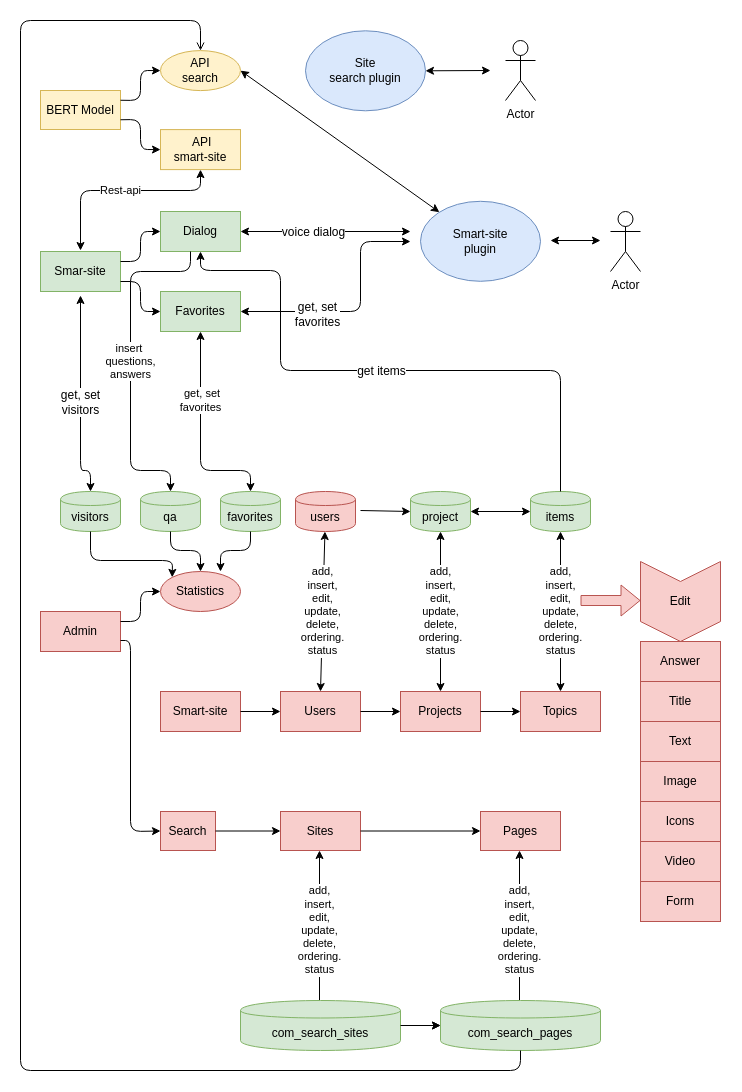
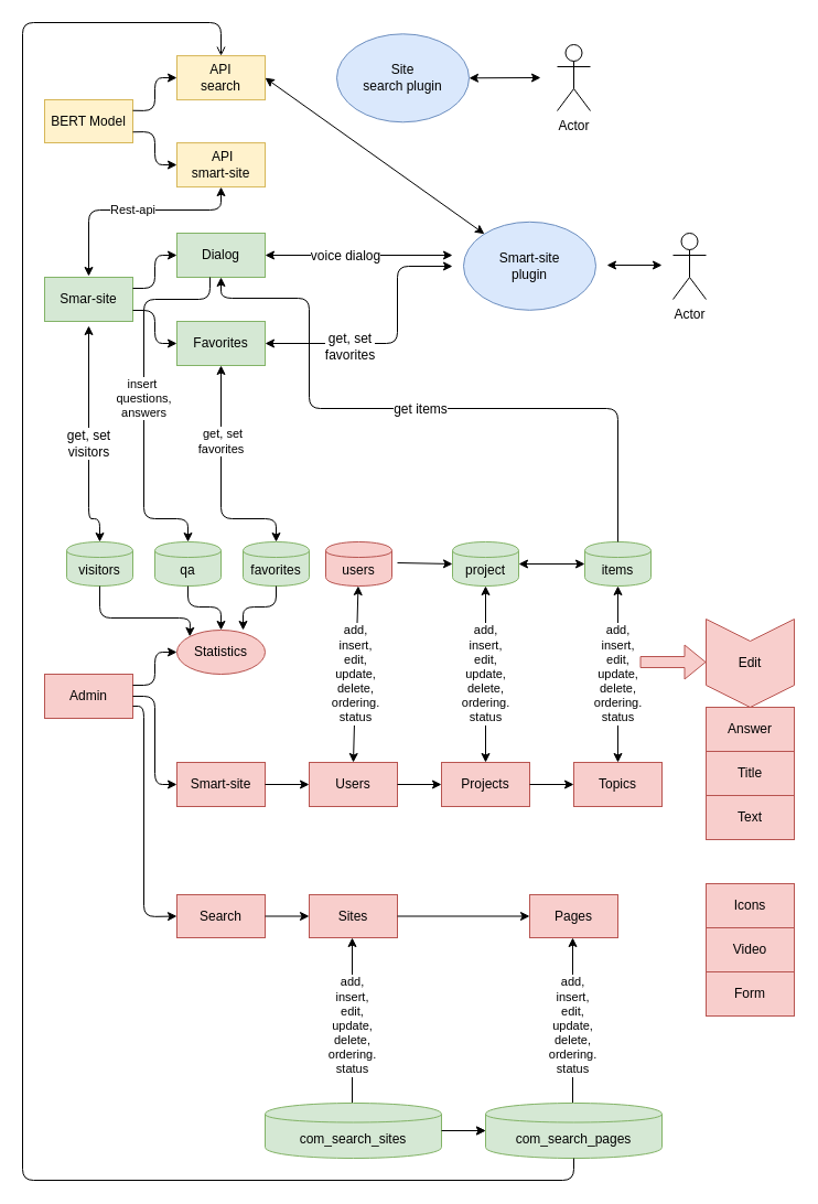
  <mxCell id="0" />
  <mxCell id="1" parent="0" />
  <mxCell id="2" value="Smar-site" style="rounded=0;whiteSpace=wrap;html=1;fillColor=#d5e8d4;strokeColor=#82b366;" parent="1" vertex="1"><mxGeometry x="40" y="251" width="80" height="40" as="geometry" /></mxCell>
  <mxCell id="3" value="&amp;nbsp;API&lt;br&gt;smart-site" style="rounded=0;whiteSpace=wrap;html=1;fillColor=#fff2cc;strokeColor=#d6b656;" parent="1" vertex="1"><mxGeometry x="160" y="129.1" width="80" height="40" as="geometry" /></mxCell>
  <mxCell id="4" value="Аdmin" style="rounded=0;whiteSpace=wrap;html=1;fillColor=#f8cecc;strokeColor=#b85450;" parent="1" vertex="1"><mxGeometry x="40" y="611" width="80" height="40" as="geometry" /></mxCell>
  <mxCell id="5" value="" style="endArrow=classic;html=1;entryX=0;entryY=0.5;entryDx=0;entryDy=0;exitX=1;exitY=0.25;exitDx=0;exitDy=0;" parent="1" source="4" edge="1"><mxGeometry width="50" height="50" relative="1" as="geometry"><mxPoint x="160" y="661" as="sourcePoint" /><mxPoint x="160" y="591" as="targetPoint" /><Array as="points"><mxPoint x="140" y="621" /><mxPoint x="140" y="591" /></Array></mxGeometry></mxCell>
  <mxCell id="6" value="Smart-site" style="rounded=0;whiteSpace=wrap;html=1;fillColor=#f8cecc;strokeColor=#b85450;" parent="1" vertex="1"><mxGeometry x="160" y="691" width="80" height="40" as="geometry" /></mxCell>
+ <mxCell id="7" value="" style="endArrow=classic;html=1;entryX=0;entryY=0.5;entryDx=0;entryDy=0;exitX=1;exitY=0.5;exitDx=0;exitDy=0;" parent="1" source="4" target="6" edge="1"><mxGeometry width="50" height="50" relative="1" as="geometry"><mxPoint x="130" y="771" as="sourcePoint" /><mxPoint x="180" y="721" as="targetPoint" /><Array as="points"><mxPoint x="140" y="631" /><mxPoint x="140" y="711" /></Array></mxGeometry></mxCell>
  <mxCell id="8" value="Users" style="rounded=0;whiteSpace=wrap;html=1;fillColor=#f8cecc;strokeColor=#b85450;" parent="1" vertex="1"><mxGeometry x="280" y="691" width="80" height="40" as="geometry" /></mxCell>
  <mxCell id="9" value="users" style="shape=cylinder;whiteSpace=wrap;html=1;boundedLbl=1;backgroundOutline=1;fillColor=#f8cecc;strokeColor=#b85450;" parent="1" vertex="1"><mxGeometry x="295" y="491" width="60" height="40" as="geometry" /></mxCell>
  <mxCell id="10" value="add, &lt;br&gt;insert, &lt;br&gt;edit, &lt;br&gt;update, &lt;br&gt;delete, &lt;br&gt;ordering. &lt;br&gt;status" style="endArrow=classic;startArrow=classic;html=1;" parent="1" source="9" edge="1"><mxGeometry width="50" height="50" relative="1" as="geometry"><mxPoint x="140" y="821" as="sourcePoint" /><mxPoint x="320" y="691" as="targetPoint" /></mxGeometry></mxCell>
  <mxCell id="11" value="" style="endArrow=classic;html=1;entryX=0;entryY=0.5;entryDx=0;entryDy=0;exitX=1;exitY=0.5;exitDx=0;exitDy=0;" parent="1" source="6" target="8" edge="1"><mxGeometry width="50" height="50" relative="1" as="geometry"><mxPoint x="180" y="821" as="sourcePoint" /><mxPoint x="230" y="771" as="targetPoint" /></mxGeometry></mxCell>
  <mxCell id="12" value="Projects" style="rounded=0;whiteSpace=wrap;html=1;fillColor=#f8cecc;strokeColor=#b85450;" parent="1" vertex="1"><mxGeometry x="400" y="691" width="80" height="40" as="geometry" /></mxCell>
  <mxCell id="13" value="" style="endArrow=classic;html=1;entryX=0;entryY=0.5;entryDx=0;entryDy=0;exitX=1;exitY=0.5;exitDx=0;exitDy=0;" parent="1" source="8" target="12" edge="1"><mxGeometry width="50" height="50" relative="1" as="geometry"><mxPoint x="370" y="711" as="sourcePoint" /><mxPoint x="440" y="771" as="targetPoint" /></mxGeometry></mxCell>
  <mxCell id="14" value="project" style="shape=cylinder;whiteSpace=wrap;html=1;boundedLbl=1;backgroundOutline=1;fillColor=#d5e8d4;strokeColor=#82b366;" parent="1" vertex="1"><mxGeometry x="410" y="491" width="60" height="40" as="geometry" /></mxCell>
  <mxCell id="15" value="add, &lt;br&gt;insert, &lt;br&gt;edit, &lt;br&gt;update, &lt;br&gt;delete, &lt;br&gt;ordering. &lt;br&gt;status" style="endArrow=classic;startArrow=classic;html=1;entryX=0.5;entryY=0;entryDx=0;entryDy=0;exitX=0.5;exitY=1;exitDx=0;exitDy=0;" parent="1" source="14" target="12" edge="1"><mxGeometry width="50" height="50" relative="1" as="geometry"><mxPoint x="440" y="541" as="sourcePoint" /><mxPoint x="330" y="741" as="targetPoint" /><Array as="points" /></mxGeometry></mxCell>
  <mxCell id="16" value="Topics" style="rounded=0;whiteSpace=wrap;html=1;fillColor=#f8cecc;strokeColor=#b85450;" parent="1" vertex="1"><mxGeometry x="520" y="691" width="80" height="40" as="geometry" /></mxCell>
  <mxCell id="17" value="" style="endArrow=classic;html=1;entryX=0;entryY=0.5;entryDx=0;entryDy=0;exitX=1;exitY=0.5;exitDx=0;exitDy=0;" parent="1" source="12" target="16" edge="1"><mxGeometry width="50" height="50" relative="1" as="geometry"><mxPoint x="520" y="821" as="sourcePoint" /><mxPoint x="570" y="771" as="targetPoint" /></mxGeometry></mxCell>
  <mxCell id="18" value="items" style="shape=cylinder;whiteSpace=wrap;html=1;boundedLbl=1;backgroundOutline=1;fillColor=#d5e8d4;strokeColor=#82b366;" parent="1" vertex="1"><mxGeometry x="530" y="491" width="60" height="40" as="geometry" /></mxCell>
  <mxCell id="19" value="add, &lt;br&gt;insert, &lt;br&gt;edit, &lt;br&gt;update, &lt;br&gt;delete, &lt;br&gt;ordering. &lt;br&gt;status" style="endArrow=classic;startArrow=classic;html=1;" parent="1" edge="1"><mxGeometry width="50" height="50" relative="1" as="geometry"><mxPoint x="560" y="531" as="sourcePoint" /><mxPoint x="560" y="691" as="targetPoint" /><Array as="points" /></mxGeometry></mxCell>
  <mxCell id="20" value="Edit" style="shape=step;perimeter=stepPerimeter;whiteSpace=wrap;html=1;fixedSize=1;direction=south;fillColor=#f8cecc;strokeColor=#b85450;" parent="1" vertex="1"><mxGeometry x="640" y="561" width="80" height="80" as="geometry" /></mxCell>
  <mxCell id="21" value="Answer" style="rounded=0;whiteSpace=wrap;html=1;fillColor=#f8cecc;strokeColor=#b85450;" parent="1" vertex="1"><mxGeometry x="640" y="641" width="80" height="40" as="geometry" /></mxCell>
  <mxCell id="22" value="Title" style="rounded=0;whiteSpace=wrap;html=1;fillColor=#f8cecc;strokeColor=#b85450;" parent="1" vertex="1"><mxGeometry x="640" y="681" width="80" height="40" as="geometry" /></mxCell>
  <mxCell id="23" value="Text" style="rounded=0;whiteSpace=wrap;html=1;fillColor=#f8cecc;strokeColor=#b85450;" parent="1" vertex="1"><mxGeometry x="640" y="721" width="80" height="40" as="geometry" /></mxCell>
- <mxCell id="24" value="Image" style="rounded=0;whiteSpace=wrap;html=1;fillColor=#f8cecc;strokeColor=#b85450;" parent="1" vertex="1"><mxGeometry x="640" y="761" width="80" height="40" as="geometry" /></mxCell>
  <mxCell id="25" value="Icons" style="rounded=0;whiteSpace=wrap;html=1;fillColor=#f8cecc;strokeColor=#b85450;" parent="1" vertex="1"><mxGeometry x="640" y="801" width="80" height="40" as="geometry" /></mxCell>
  <mxCell id="26" value="Video" style="rounded=0;whiteSpace=wrap;html=1;fillColor=#f8cecc;strokeColor=#b85450;" parent="1" vertex="1"><mxGeometry x="640" y="841" width="80" height="40" as="geometry" /></mxCell>
  <mxCell id="27" value="Form" style="rounded=0;whiteSpace=wrap;html=1;fillColor=#f8cecc;strokeColor=#b85450;" parent="1" vertex="1"><mxGeometry x="640" y="881" width="80" height="40" as="geometry" /></mxCell>
  <mxCell id="28" value="" style="shape=flexArrow;endArrow=classic;html=1;fillColor=#f8cecc;strokeColor=#b85450;" parent="1" edge="1"><mxGeometry width="50" height="50" relative="1" as="geometry"><mxPoint x="580" y="600" as="sourcePoint" /><mxPoint x="640" y="600" as="targetPoint" /></mxGeometry></mxCell>
  <mxCell id="29" value="Dialog" style="rounded=0;whiteSpace=wrap;html=1;fillColor=#d5e8d4;strokeColor=#82b366;" parent="1" vertex="1"><mxGeometry x="160" y="211" width="80" height="40" as="geometry" /></mxCell>
  <mxCell id="30" value="" style="endArrow=classic;html=1;entryX=0;entryY=0.5;entryDx=0;entryDy=0;exitX=1;exitY=0.25;exitDx=0;exitDy=0;" parent="1" source="2" target="29" edge="1"><mxGeometry width="50" height="50" relative="1" as="geometry"><mxPoint x="210" y="321" as="sourcePoint" /><mxPoint x="260" y="271" as="targetPoint" /><Array as="points"><mxPoint x="140" y="261" /><mxPoint x="140" y="231" /></Array></mxGeometry></mxCell>
  <mxCell id="31" value="Favorites" style="rounded=0;whiteSpace=wrap;html=1;fillColor=#d5e8d4;strokeColor=#82b366;" parent="1" vertex="1"><mxGeometry x="160" y="291" width="80" height="40" as="geometry" /></mxCell>
  <mxCell id="32" value="" style="endArrow=classic;html=1;exitX=1;exitY=0.75;exitDx=0;exitDy=0;" parent="1" source="2" edge="1"><mxGeometry width="50" height="50" relative="1" as="geometry"><mxPoint x="110" y="361" as="sourcePoint" /><mxPoint x="160" y="311" as="targetPoint" /><Array as="points"><mxPoint x="140" y="281" /><mxPoint x="140" y="311" /></Array></mxGeometry></mxCell>
  <mxCell id="33" value="qa" style="shape=cylinder;whiteSpace=wrap;html=1;boundedLbl=1;backgroundOutline=1;fillColor=#d5e8d4;strokeColor=#82b366;" parent="1" vertex="1"><mxGeometry x="140" y="491" width="60" height="40" as="geometry" /></mxCell>
  <mxCell id="34" value="" style="endArrow=classic;html=1;entryX=0.5;entryY=0;entryDx=0;entryDy=0;" parent="1" source="33" edge="1"><mxGeometry width="50" height="50" relative="1" as="geometry"><mxPoint x="70" y="551" as="sourcePoint" /><mxPoint x="200" y="571" as="targetPoint" /><Array as="points"><mxPoint x="170" y="550" /><mxPoint x="200" y="550" /></Array></mxGeometry></mxCell>
  <mxCell id="35" value="&amp;nbsp;get, set&lt;br&gt;favorites" style="endArrow=classic;startArrow=classic;html=1;entryX=0.5;entryY=1;entryDx=0;entryDy=0;exitX=0.5;exitY=0;exitDx=0;exitDy=0;" parent="1" source="44" target="31" edge="1"><mxGeometry x="0.343" width="50" height="50" relative="1" as="geometry"><mxPoint x="200" y="451" as="sourcePoint" /><mxPoint x="230" y="361" as="targetPoint" /><Array as="points"><mxPoint x="250" y="470" /><mxPoint x="200" y="470" /></Array><mxPoint as="offset" /></mxGeometry></mxCell>
  <mxCell id="36" value="" style="endArrow=classic;html=1;entryX=0.5;entryY=1;entryDx=0;entryDy=0;exitX=0.5;exitY=0;exitDx=0;exitDy=0;" parent="1" source="18" target="29" edge="1"><mxGeometry width="50" height="50" relative="1" as="geometry"><mxPoint x="550" y="481" as="sourcePoint" /><mxPoint x="550" y="421" as="targetPoint" /><Array as="points"><mxPoint x="560" y="370" /><mxPoint x="280" y="370" /><mxPoint x="280" y="270" /><mxPoint x="200" y="270" /></Array></mxGeometry></mxCell>
  <mxCell id="37" value="get items" style="text;html=1;resizable=0;points=[];align=center;verticalAlign=middle;labelBackgroundColor=#ffffff;" parent="36" vertex="1" connectable="0"><mxGeometry x="0.018" y="3" relative="1" as="geometry"><mxPoint x="4" y="-3" as="offset" /></mxGeometry></mxCell>
  <mxCell id="38" value="Actor" style="shape=umlActor;verticalLabelPosition=bottom;labelBackgroundColor=#ffffff;verticalAlign=top;html=1;outlineConnect=0;" parent="1" vertex="1"><mxGeometry x="610" y="211" width="30" height="60" as="geometry" /></mxCell>
  <mxCell id="39" value="" style="endArrow=classic;startArrow=classic;html=1;exitX=1;exitY=0.5;exitDx=0;exitDy=0;" parent="1" source="29" edge="1"><mxGeometry width="50" height="50" relative="1" as="geometry"><mxPoint x="250" y="261" as="sourcePoint" /><mxPoint x="410" y="231" as="targetPoint" /></mxGeometry></mxCell>
  <mxCell id="40" value="voice dialog" style="text;html=1;resizable=0;points=[];align=center;verticalAlign=middle;labelBackgroundColor=#ffffff;" parent="39" vertex="1" connectable="0"><mxGeometry x="-0.158" relative="1" as="geometry"><mxPoint as="offset" /></mxGeometry></mxCell>
  <mxCell id="41" value="" style="endArrow=classic;startArrow=classic;html=1;exitX=1;exitY=0.5;exitDx=0;exitDy=0;" parent="1" source="31" edge="1"><mxGeometry width="50" height="50" relative="1" as="geometry"><mxPoint x="340" y="331" as="sourcePoint" /><mxPoint x="410" y="241" as="targetPoint" /><Array as="points"><mxPoint x="360" y="311" /><mxPoint x="360" y="241" /></Array></mxGeometry></mxCell>
  <mxCell id="42" value="get, set&lt;br&gt;favorites" style="text;html=1;resizable=0;points=[];align=center;verticalAlign=middle;labelBackgroundColor=#ffffff;" parent="41" vertex="1" connectable="0"><mxGeometry x="-0.37" y="-2" relative="1" as="geometry"><mxPoint as="offset" /></mxGeometry></mxCell>
  <mxCell id="43" value="" style="endArrow=classic;startArrow=classic;html=1;exitX=1;exitY=0.5;exitDx=0;exitDy=0;entryX=0;entryY=0.5;entryDx=0;entryDy=0;" parent="1" source="14" target="18" edge="1"><mxGeometry width="50" height="50" relative="1" as="geometry"><mxPoint x="480" y="541" as="sourcePoint" /><mxPoint x="530" y="491" as="targetPoint" /></mxGeometry></mxCell>
  <mxCell id="44" value="favorites" style="shape=cylinder;whiteSpace=wrap;html=1;boundedLbl=1;backgroundOutline=1;fillColor=#d5e8d4;strokeColor=#82b366;" parent="1" vertex="1"><mxGeometry x="220" y="491" width="60" height="40" as="geometry" /></mxCell>
  <mxCell id="45" value="visitors" style="shape=cylinder;whiteSpace=wrap;html=1;boundedLbl=1;backgroundOutline=1;fillColor=#d5e8d4;strokeColor=#82b366;" parent="1" vertex="1"><mxGeometry x="60" y="491" width="60" height="40" as="geometry" /></mxCell>
  <mxCell id="46" value="" style="endArrow=classic;html=1;entryX=0.75;entryY=0;entryDx=0;entryDy=0;exitX=0.5;exitY=1;exitDx=0;exitDy=0;entryPerimeter=0;" parent="1" source="44" target="48" edge="1"><mxGeometry width="50" height="50" relative="1" as="geometry"><mxPoint x="40" y="601" as="sourcePoint" /><mxPoint x="180" y="571" as="targetPoint" /><Array as="points"><mxPoint x="250" y="550" /><mxPoint x="220" y="550" /></Array></mxGeometry></mxCell>
  <mxCell id="47" value="" style="endArrow=classic;html=1;exitX=0.5;exitY=1;exitDx=0;exitDy=0;entryX=0;entryY=0;entryDx=0;entryDy=0;" parent="1" source="45" target="48" edge="1"><mxGeometry width="50" height="50" relative="1" as="geometry"><mxPoint x="60" y="611" as="sourcePoint" /><mxPoint x="150" y="571" as="targetPoint" /><Array as="points"><mxPoint x="90" y="560" /><mxPoint x="172" y="560" /></Array></mxGeometry></mxCell>
  <mxCell id="48" value="Statistics" style="ellipse;whiteSpace=wrap;html=1;fillColor=#f8cecc;strokeColor=#b85450;" parent="1" vertex="1"><mxGeometry x="160" y="571" width="80" height="40" as="geometry" /></mxCell>
  <mxCell id="49" value="" style="endArrow=classic;startArrow=classic;html=1;exitX=0.5;exitY=0;exitDx=0;exitDy=0;" parent="1" source="45" edge="1"><mxGeometry width="50" height="50" relative="1" as="geometry"><mxPoint x="200" y="441" as="sourcePoint" /><mxPoint x="80" y="295" as="targetPoint" /><Array as="points"><mxPoint x="90" y="470" /><mxPoint x="80" y="470" /></Array></mxGeometry></mxCell>
  <mxCell id="50" value="get, set&lt;br&gt;visitors" style="text;html=1;resizable=0;points=[];align=center;verticalAlign=middle;labelBackgroundColor=#ffffff;" parent="49" vertex="1" connectable="0"><mxGeometry x="-0.027" y="1" relative="1" as="geometry"><mxPoint as="offset" /></mxGeometry></mxCell>
  <mxCell id="51" value="insert&amp;nbsp;&lt;br&gt;questions,&lt;br&gt;answers" style="endArrow=classic;html=1;entryX=0.5;entryY=0;entryDx=0;entryDy=0;exitX=0.375;exitY=1;exitDx=0;exitDy=0;exitPerimeter=0;" parent="1" source="29" target="33" edge="1"><mxGeometry width="50" height="50" relative="1" as="geometry"><mxPoint x="120" y="431" as="sourcePoint" /><mxPoint x="170" y="381" as="targetPoint" /><Array as="points"><mxPoint x="190" y="271" /><mxPoint x="130" y="271" /><mxPoint x="130" y="470" /><mxPoint x="170" y="470" /></Array></mxGeometry></mxCell>
  <mxCell id="52" value="BERT Model" style="rounded=0;whiteSpace=wrap;html=1;fillColor=#fff2cc;strokeColor=#d6b656;" parent="1" vertex="1"><mxGeometry x="40" y="90" width="80" height="39" as="geometry" /></mxCell>
  <mxCell id="53" value="Rest-api" style="endArrow=classic;startArrow=classic;html=1;entryX=0.5;entryY=1;entryDx=0;entryDy=0;" parent="1" target="3" edge="1"><mxGeometry width="50" height="50" relative="1" as="geometry"><mxPoint x="80" y="250" as="sourcePoint" /><mxPoint x="110" y="160" as="targetPoint" /><Array as="points"><mxPoint x="80" y="190" /><mxPoint x="200" y="190" /></Array></mxGeometry></mxCell>
- <mxCell id="54" value="Search" style="rounded=0;whiteSpace=wrap;html=1;fillColor=#f8cecc;strokeColor=#b85450;" parent="1" vertex="1"><mxGeometry x="160" y="811" width="55" height="39" as="geometry" /></mxCell>
+ <mxCell id="54" value="Search" style="rounded=0;whiteSpace=wrap;html=1;fillColor=#f8cecc;strokeColor=#b85450;" parent="1" vertex="1"><mxGeometry x="160" y="811" width="80" height="39" as="geometry" /></mxCell>
  <mxCell id="55" value="" style="endArrow=classic;html=1;entryX=0;entryY=0.5;entryDx=0;entryDy=0;" parent="1" target="54" edge="1"><mxGeometry width="50" height="50" relative="1" as="geometry"><mxPoint x="120" y="640" as="sourcePoint" /><mxPoint x="140" y="760" as="targetPoint" /><Array as="points"><mxPoint x="130" y="640" /><mxPoint x="130" y="831" /></Array></mxGeometry></mxCell>
  <mxCell id="56" value="Sites" style="rounded=0;whiteSpace=wrap;html=1;fillColor=#f8cecc;strokeColor=#b85450;" parent="1" vertex="1"><mxGeometry x="280" y="811" width="80" height="39" as="geometry" /></mxCell>
  <mxCell id="57" value="Pages" style="rounded=0;whiteSpace=wrap;html=1;fillColor=#f8cecc;strokeColor=#b85450;" parent="1" vertex="1"><mxGeometry x="480" y="811" width="80" height="39" as="geometry" /></mxCell>
  <mxCell id="58" value="" style="endArrow=classic;html=1;entryX=0;entryY=0.5;entryDx=0;entryDy=0;exitX=1;exitY=0.5;exitDx=0;exitDy=0;" parent="1" source="54" target="56" edge="1"><mxGeometry width="50" height="50" relative="1" as="geometry"><mxPoint x="250" y="920" as="sourcePoint" /><mxPoint x="300" y="870" as="targetPoint" /></mxGeometry></mxCell>
  <mxCell id="59" value="" style="endArrow=classic;html=1;entryX=0;entryY=0.5;entryDx=0;entryDy=0;exitX=1;exitY=0.5;exitDx=0;exitDy=0;" parent="1" source="56" target="57" edge="1"><mxGeometry width="50" height="50" relative="1" as="geometry"><mxPoint x="360" y="910" as="sourcePoint" /><mxPoint x="410" y="860" as="targetPoint" /></mxGeometry></mxCell>
  <mxCell id="60" value="add, &lt;br&gt;insert, &lt;br&gt;edit, &lt;br&gt;update, &lt;br&gt;delete, &lt;br&gt;ordering. &lt;br&gt;status" style="endArrow=classic;startArrow=classic;html=1;" parent="1" edge="1"><mxGeometry width="50" height="50" relative="1" as="geometry"><mxPoint x="319" y="850" as="sourcePoint" /><mxPoint x="319" y="1010" as="targetPoint" /><Array as="points" /></mxGeometry></mxCell>
  <mxCell id="61" value="" style="edgeStyle=orthogonalEdgeStyle;rounded=0;orthogonalLoop=1;jettySize=auto;html=1;" parent="1" source="62" target="64" edge="1"><mxGeometry relative="1" as="geometry" /></mxCell>
  <mxCell id="62" value="com_search_sites" style="shape=cylinder;whiteSpace=wrap;html=1;boundedLbl=1;backgroundOutline=1;fillColor=#d5e8d4;strokeColor=#82b366;" parent="1" vertex="1"><mxGeometry x="240" y="1000" width="160" height="50" as="geometry" /></mxCell>
  <mxCell id="63" value="add, &lt;br&gt;insert, &lt;br&gt;edit, &lt;br&gt;update, &lt;br&gt;delete, &lt;br&gt;ordering. &lt;br&gt;status" style="endArrow=classic;startArrow=classic;html=1;" parent="1" edge="1"><mxGeometry width="50" height="50" relative="1" as="geometry"><mxPoint x="519" y="850" as="sourcePoint" /><mxPoint x="519" y="1010" as="targetPoint" /><Array as="points" /></mxGeometry></mxCell>
  <mxCell id="64" value="com_search_pages" style="shape=cylinder;whiteSpace=wrap;html=1;boundedLbl=1;backgroundOutline=1;fillColor=#d5e8d4;strokeColor=#82b366;" parent="1" vertex="1"><mxGeometry x="440" y="1000" width="160" height="50" as="geometry" /></mxCell>
  <mxCell id="65" value="Site&lt;br&gt;search plugin" style="ellipse;whiteSpace=wrap;html=1;fillColor=#dae8fc;strokeColor=#6c8ebf;" parent="1" vertex="1"><mxGeometry x="305" y="30.3" width="120" height="80" as="geometry" /></mxCell>
  <mxCell id="66" value="" style="endArrow=classic;html=1;entryX=0;entryY=0.5;entryDx=0;entryDy=0;exitX=1;exitY=0.75;exitDx=0;exitDy=0;" parent="1" source="52" target="3" edge="1"><mxGeometry width="50" height="50" relative="1" as="geometry"><mxPoint x="100" y="80" as="sourcePoint" /><mxPoint x="150" y="30" as="targetPoint" /><Array as="points"><mxPoint x="140" y="119" /><mxPoint x="140" y="149" /></Array></mxGeometry></mxCell>
  <mxCell id="67" value="" style="endArrow=classic;startArrow=classic;html=1;exitX=1;exitY=0.5;exitDx=0;exitDy=0;" parent="1" source="70" target="75" edge="1"><mxGeometry width="50" height="50" relative="1" as="geometry"><mxPoint x="270" y="60" as="sourcePoint" /><mxPoint x="300" y="100" as="targetPoint" /></mxGeometry></mxCell>
  <mxCell id="68" value="Actor" style="shape=umlActor;verticalLabelPosition=bottom;labelBackgroundColor=#ffffff;verticalAlign=top;html=1;outlineConnect=0;" parent="1" vertex="1"><mxGeometry x="505" y="40" width="30" height="60" as="geometry" /></mxCell>
  <mxCell id="69" value="" style="endArrow=classic;startArrow=classic;html=1;exitX=1;exitY=0.5;exitDx=0;exitDy=0;" parent="1" source="65" edge="1"><mxGeometry width="50" height="50" relative="1" as="geometry"><mxPoint x="430" y="130" as="sourcePoint" /><mxPoint x="490" y="70" as="targetPoint" /></mxGeometry></mxCell>
- <mxCell id="70" value="API&lt;br&gt;search" style="ellipse;whiteSpace=wrap;html=1;fillColor=#fff2cc;strokeColor=#d6b656;" parent="1" vertex="1"><mxGeometry x="160" y="50.1" width="80" height="40" as="geometry" /></mxCell>
+ <mxCell id="70" value="API&lt;br&gt;search" style="rounded=0;whiteSpace=wrap;html=1;fillColor=#fff2cc;strokeColor=#d6b656;" parent="1" vertex="1"><mxGeometry x="160" y="50.1" width="80" height="40" as="geometry" /></mxCell>
  <mxCell id="71" value="" style="endArrow=classic;html=1;entryX=0;entryY=0.5;entryDx=0;entryDy=0;exitX=1;exitY=0.25;exitDx=0;exitDy=0;" parent="1" source="52" target="70" edge="1"><mxGeometry width="50" height="50" relative="1" as="geometry"><mxPoint x="90" y="90" as="sourcePoint" /><mxPoint x="140" y="40" as="targetPoint" /><Array as="points"><mxPoint x="140" y="100" /><mxPoint x="140" y="70" /></Array></mxGeometry></mxCell>
  <mxCell id="72" value="" style="endArrow=open;html=1;exitX=0.5;exitY=1;exitDx=0;exitDy=0;entryX=0.5;entryY=0;entryDx=0;entryDy=0;" parent="1" source="64" target="70" edge="1"><mxGeometry width="50" height="50" relative="1" as="geometry"><mxPoint x="50" y="970" as="sourcePoint" /><mxPoint x="100" y="920" as="targetPoint" /><Array as="points"><mxPoint x="520" y="1070" /><mxPoint x="20" y="1070" /><mxPoint x="20" y="20" /><mxPoint x="200" y="20" /></Array></mxGeometry></mxCell>
  <mxCell id="73" value="" style="endArrow=classic;html=1;entryX=0;entryY=0.5;entryDx=0;entryDy=0;exitX=1;exitY=0.5;exitDx=0;exitDy=0;" parent="1" source="62" target="64" edge="1"><mxGeometry width="50" height="50" relative="1" as="geometry"><mxPoint x="350" y="1020" as="sourcePoint" /><mxPoint x="400" y="970" as="targetPoint" /></mxGeometry></mxCell>
  <mxCell id="74" value="" style="endArrow=classic;html=1;entryX=0;entryY=0.5;entryDx=0;entryDy=0;" parent="1" target="14" edge="1"><mxGeometry width="50" height="50" relative="1" as="geometry"><mxPoint x="360" y="510" as="sourcePoint" /><mxPoint x="400" y="510" as="targetPoint" /></mxGeometry></mxCell>
  <mxCell id="75" value="Smart-site&lt;br&gt;plugin" style="ellipse;whiteSpace=wrap;html=1;fillColor=#dae8fc;strokeColor=#6c8ebf;" parent="1" vertex="1"><mxGeometry x="420" y="200.8" width="120" height="80" as="geometry" /></mxCell>
  <mxCell id="76" value="" style="endArrow=classic;startArrow=classic;html=1;" parent="1" edge="1"><mxGeometry width="50" height="50" relative="1" as="geometry"><mxPoint x="550" y="240" as="sourcePoint" /><mxPoint x="600" y="240" as="targetPoint" /></mxGeometry></mxCell>
